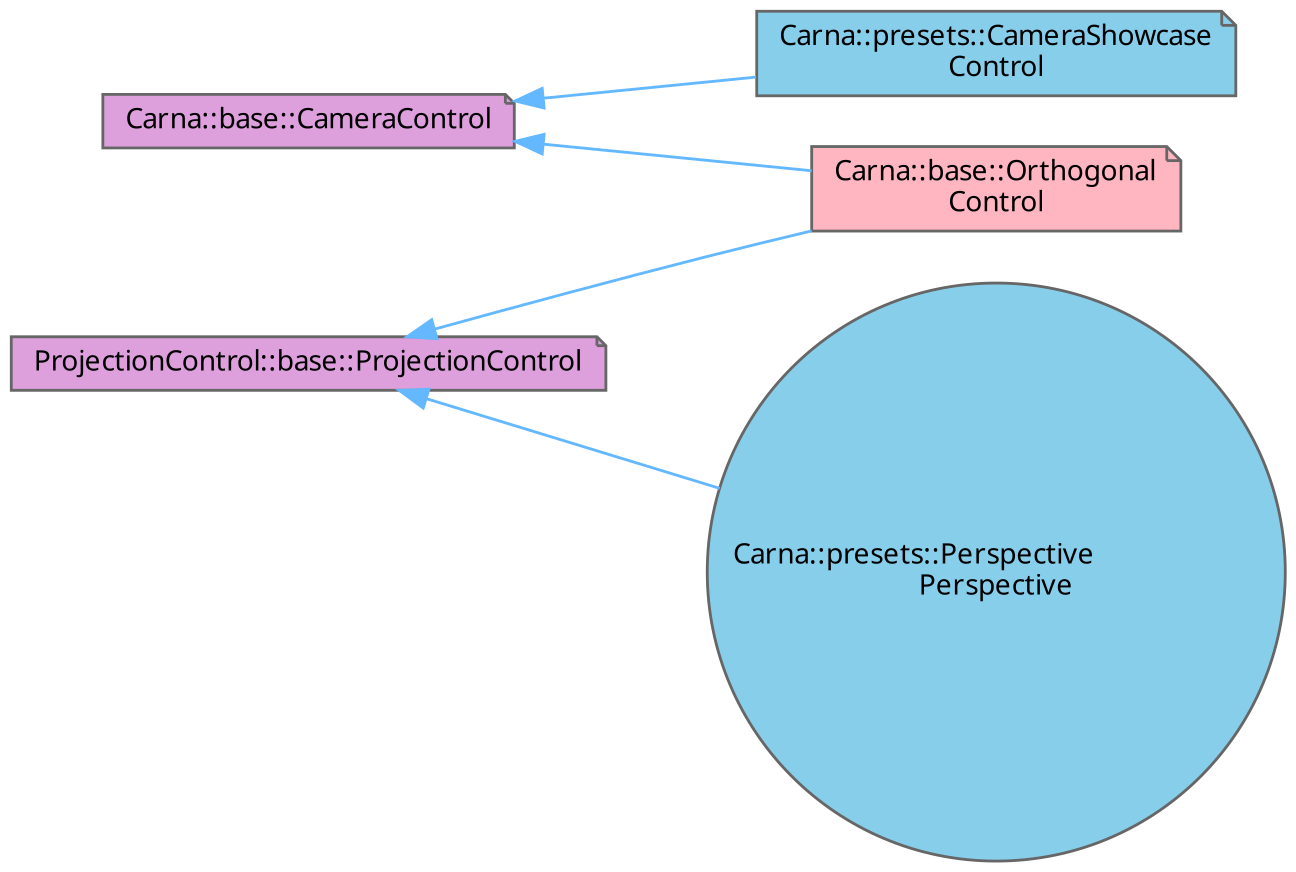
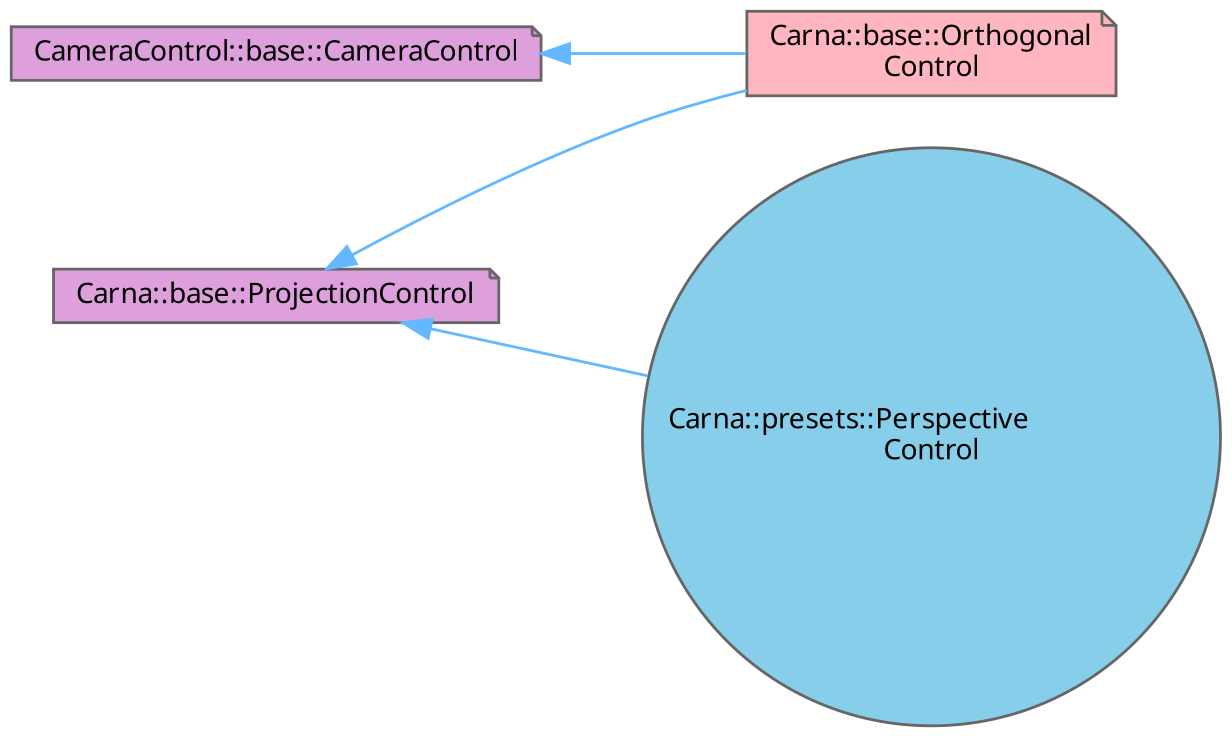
  digraph {
    fontname="Noto Sans"
    rankdir=LR
    node [color=grey40 fillcolor=plum fontname="Noto Sans" fontsize=10 shape=note style=filled]
    edge [color=steelblue1 dir=back fontname="Noto Sans" fontsize=10 labelfontname=Helvetica labelfontsize=10 style=solid]
-   n1 [height=0.2 label="Carna::base::CameraControl" width=0.4]
-   n2 [fillcolor=skyblue height=0.2 label="Carna::presets::CameraShowcase\lControl" width=0.4]
+   n1 [height=0.2 label="CameraControl::base::CameraControl" width=0.4]
    n3 [fillcolor=lightpink height=0.2 label="Carna::base::Orthogonal\lControl" width=0.4]
-   n4 [height=0.2 label="ProjectionControl::base::ProjectionControl" width=0.4]
-   n5 [fillcolor=skyblue height=0.2 label="Carna::presets::Perspective\lPerspective" shape=circle width=0.4]
-   n1 -> n2
+   n4 [height=0.2 label="Carna::base::ProjectionControl" width=0.4]
+   n5 [fillcolor=skyblue height=0.2 label="Carna::presets::Perspective\lControl" shape=circle width=0.4]
    n1 -> n3
    n4 -> n3
    n4 -> n5
  }
